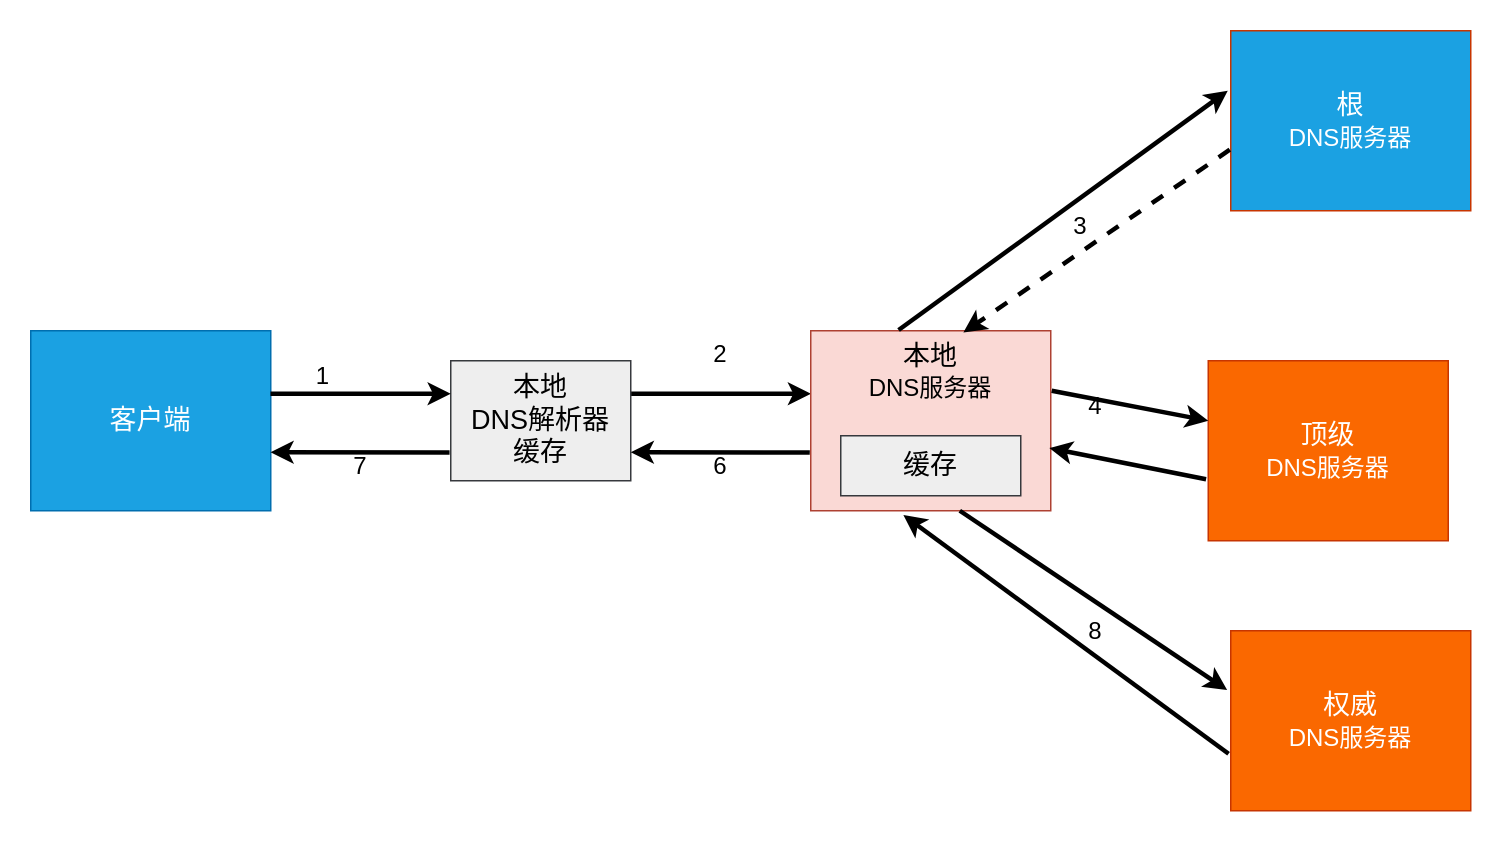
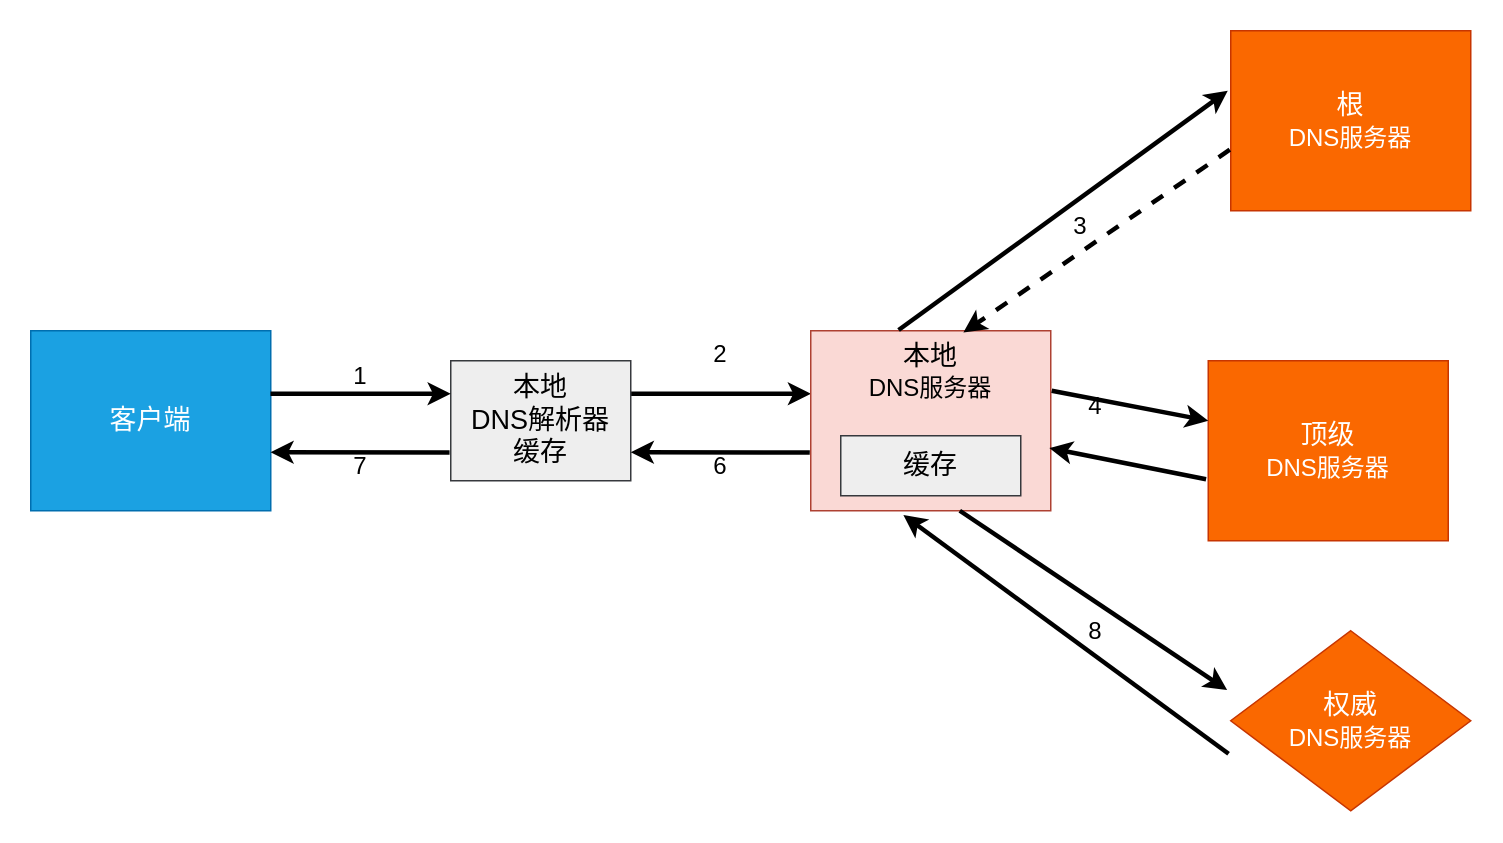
  <mxCell id="0" />
  <mxCell id="1" parent="0" />
  <mxCell id="2" value="&lt;font&gt;&lt;font style=&quot;font-size: 18px&quot;&gt;客户端&lt;/font&gt;&lt;br&gt;&lt;/font&gt;" style="rounded=0;whiteSpace=wrap;html=1;fontSize=16;fillColor=#1ba1e2;strokeColor=#006EAF;fontColor=#ffffff;verticalAlign=middle;" vertex="1" parent="1"><mxGeometry x="20" y="220" width="160" height="120" as="geometry" /></mxCell>
  <mxCell id="3" value="" style="endArrow=classic;html=1;strokeWidth=3;entryX=0.001;entryY=0.35;entryDx=0;entryDy=0;entryPerimeter=0;" edge="1" parent="1" target="4"><mxGeometry width="50" height="50" relative="1" as="geometry"><mxPoint x="420" y="262" as="sourcePoint" /><mxPoint x="720" y="60" as="targetPoint" /><Array as="points" /></mxGeometry></mxCell>
  <mxCell id="4" value="&lt;font&gt;&lt;span style=&quot;font-size: 18px&quot;&gt;本地&lt;br&gt;&lt;/span&gt;DNS服务器&lt;br&gt;&lt;/font&gt;" style="rounded=0;whiteSpace=wrap;html=1;fontSize=16;fillColor=#fad9d5;strokeColor=#ae4132;verticalAlign=top;" vertex="1" parent="1"><mxGeometry x="540" y="220" width="160" height="120" as="geometry" /></mxCell>
  <mxCell id="5" value="&lt;font&gt;&lt;font style=&quot;font-size: 18px&quot;&gt;本地&lt;br&gt;DNS解析器&lt;br&gt;缓存&lt;/font&gt;&lt;br&gt;&lt;/font&gt;" style="rounded=0;whiteSpace=wrap;html=1;fontSize=16;fillColor=#eeeeee;strokeColor=#36393d;" vertex="1" parent="1"><mxGeometry x="300" y="240" width="120" height="80" as="geometry" /></mxCell>
- <mxCell id="6" value="&lt;font&gt;&lt;span style=&quot;font-size: 18px&quot;&gt;根&lt;br&gt;&lt;/span&gt;DNS服务器&lt;br&gt;&lt;/font&gt;" style="rounded=0;whiteSpace=wrap;html=1;fontSize=16;fillColor=#1ba1e2;strokeColor=#C73500;fontColor=#ffffff;" vertex="1" parent="1"><mxGeometry x="820" y="20" width="160" height="120" as="geometry" /></mxCell>
+ <mxCell id="6" value="&lt;font&gt;&lt;span style=&quot;font-size: 18px&quot;&gt;根&lt;br&gt;&lt;/span&gt;DNS服务器&lt;br&gt;&lt;/font&gt;" style="rounded=0;whiteSpace=wrap;html=1;fontSize=16;fillColor=#fa6800;strokeColor=#C73500;fontColor=#ffffff;" vertex="1" parent="1"><mxGeometry x="820" y="20" width="160" height="120" as="geometry" /></mxCell>
  <mxCell id="7" value="&lt;font&gt;&lt;span style=&quot;font-size: 18px&quot;&gt;顶级&lt;br&gt;&lt;/span&gt;DNS服务器&lt;br&gt;&lt;/font&gt;" style="rounded=0;whiteSpace=wrap;html=1;fontSize=16;fillColor=#fa6800;strokeColor=#C73500;fontColor=#ffffff;" vertex="1" parent="1"><mxGeometry x="805" y="240" width="160" height="120" as="geometry" /></mxCell>
- <mxCell id="8" value="&lt;font&gt;&lt;span style=&quot;font-size: 18px&quot;&gt;权威&lt;br&gt;&lt;/span&gt;DNS服务器&lt;br&gt;&lt;/font&gt;" style="rounded=0;whiteSpace=wrap;html=1;fontSize=16;fillColor=#fa6800;strokeColor=#C73500;fontColor=#ffffff;" vertex="1" parent="1"><mxGeometry x="820" y="420" width="160" height="120" as="geometry" /></mxCell>
+ <mxCell id="8" value="&lt;font&gt;&lt;span style=&quot;font-size: 18px&quot;&gt;权威&lt;br&gt;&lt;/span&gt;DNS服务器&lt;br&gt;&lt;/font&gt;" style="rhombus;whiteSpace=wrap;html=1;fontSize=16;fillColor=#fa6800;strokeColor=#C73500;fontColor=#ffffff;" vertex="1" parent="1"><mxGeometry x="820" y="420" width="160" height="120" as="geometry" /></mxCell>
  <mxCell id="9" value="&lt;font&gt;&lt;span style=&quot;font-size: 18px&quot;&gt;缓存&lt;/span&gt;&lt;br&gt;&lt;/font&gt;" style="rounded=0;whiteSpace=wrap;html=1;fontSize=16;fillColor=#eeeeee;strokeColor=#36393d;" vertex="1" parent="1"><mxGeometry x="560" y="290" width="120" height="40" as="geometry" /></mxCell>
  <mxCell id="10" value="" style="endArrow=classic;html=1;strokeWidth=3;exitX=0.366;exitY=-0.004;exitDx=0;exitDy=0;exitPerimeter=0;" edge="1" parent="1" source="4"><mxGeometry width="50" height="50" relative="1" as="geometry"><mxPoint x="670" y="130" as="sourcePoint" /><mxPoint x="818" y="60" as="targetPoint" /><Array as="points" /></mxGeometry></mxCell>
  <mxCell id="11" value="" style="endArrow=classic;html=1;strokeWidth=3;exitX=-0.004;exitY=0.661;exitDx=0;exitDy=0;exitPerimeter=0;entryX=0.636;entryY=0.01;entryDx=0;entryDy=0;entryPerimeter=0;dashed=1;" edge="1" parent="1" source="6" target="4"><mxGeometry width="50" height="50" relative="1" as="geometry"><mxPoint x="750" y="290" as="sourcePoint" /><mxPoint x="701" y="220" as="targetPoint" /><Array as="points" /></mxGeometry></mxCell>
  <mxCell id="12" value="&lt;font style=&quot;font-size: 16px&quot;&gt;2&lt;/font&gt;" style="text;html=1;strokeColor=none;fillColor=none;align=center;verticalAlign=middle;whiteSpace=wrap;rounded=0;" vertex="1" parent="1"><mxGeometry x="460" y="225" width="40" height="20" as="geometry" /></mxCell>
  <mxCell id="13" value="&lt;font style=&quot;font-size: 16px&quot;&gt;3&lt;/font&gt;" style="text;html=1;strokeColor=none;fillColor=none;align=center;verticalAlign=middle;whiteSpace=wrap;rounded=0;" vertex="1" parent="1"><mxGeometry x="700" y="140" width="40" height="20" as="geometry" /></mxCell>
  <mxCell id="14" value="" style="endArrow=classic;html=1;strokeWidth=3;exitX=1.004;exitY=0.333;exitDx=0;exitDy=0;entryX=0;entryY=0.333;entryDx=0;entryDy=0;entryPerimeter=0;exitPerimeter=0;" edge="1" parent="1" source="4" target="7"><mxGeometry width="50" height="50" relative="1" as="geometry"><mxPoint x="710" y="280" as="sourcePoint" /><mxPoint x="828" y="160" as="targetPoint" /><Array as="points" /></mxGeometry></mxCell>
  <mxCell id="15" value="" style="endArrow=classic;html=1;strokeWidth=3;exitX=-0.009;exitY=0.658;exitDx=0;exitDy=0;entryX=0.994;entryY=0.652;entryDx=0;entryDy=0;entryPerimeter=0;exitPerimeter=0;" edge="1" parent="1" source="7" target="4"><mxGeometry width="50" height="50" relative="1" as="geometry"><mxPoint x="710.64" y="269.96" as="sourcePoint" /><mxPoint x="830" y="269.96" as="targetPoint" /><Array as="points" /></mxGeometry></mxCell>
  <mxCell id="16" value="&lt;font style=&quot;font-size: 16px&quot;&gt;4&lt;/font&gt;" style="text;html=1;strokeColor=none;fillColor=none;align=center;verticalAlign=middle;whiteSpace=wrap;rounded=0;" vertex="1" parent="1"><mxGeometry x="710" y="260" width="40" height="20" as="geometry" /></mxCell>
  <mxCell id="17" value="" style="endArrow=classic;html=1;strokeWidth=3;exitX=0.621;exitY=1;exitDx=0;exitDy=0;entryX=-0.015;entryY=0.329;entryDx=0;entryDy=0;entryPerimeter=0;exitPerimeter=0;" edge="1" parent="1" source="4" target="8"><mxGeometry width="50" height="50" relative="1" as="geometry"><mxPoint x="680" y="390" as="sourcePoint" /><mxPoint x="799.36" y="390" as="targetPoint" /><Array as="points" /></mxGeometry></mxCell>
  <mxCell id="18" value="" style="endArrow=classic;html=1;strokeWidth=3;exitX=-0.009;exitY=0.683;exitDx=0;exitDy=0;exitPerimeter=0;entryX=0.386;entryY=1.024;entryDx=0;entryDy=0;entryPerimeter=0;" edge="1" parent="1" source="8" target="4"><mxGeometry width="50" height="50" relative="1" as="geometry"><mxPoint x="649.36" y="350" as="sourcePoint" /><mxPoint x="680" y="530" as="targetPoint" /><Array as="points" /></mxGeometry></mxCell>
  <mxCell id="19" value="&lt;font style=&quot;font-size: 16px&quot;&gt;8&lt;/font&gt;" style="text;html=1;strokeColor=none;fillColor=none;align=center;verticalAlign=middle;whiteSpace=wrap;rounded=0;" vertex="1" parent="1"><mxGeometry x="710" y="410" width="40" height="20" as="geometry" /></mxCell>
  <mxCell id="20" value="" style="endArrow=classic;html=1;strokeWidth=3;exitX=-0.004;exitY=0.676;exitDx=0;exitDy=0;exitPerimeter=0;" edge="1" parent="1" source="4"><mxGeometry width="50" height="50" relative="1" as="geometry"><mxPoint x="460" y="467" as="sourcePoint" /><mxPoint x="420" y="301" as="targetPoint" /><Array as="points" /></mxGeometry></mxCell>
  <mxCell id="21" value="&lt;font style=&quot;font-size: 16px&quot;&gt;6&lt;/font&gt;" style="text;html=1;strokeColor=none;fillColor=none;align=center;verticalAlign=middle;whiteSpace=wrap;rounded=0;" vertex="1" parent="1"><mxGeometry x="460" y="300" width="40" height="20" as="geometry" /></mxCell>
  <mxCell id="22" value="" style="endArrow=classic;html=1;strokeWidth=3;entryX=0.001;entryY=0.35;entryDx=0;entryDy=0;entryPerimeter=0;" edge="1" parent="1"><mxGeometry width="50" height="50" relative="1" as="geometry"><mxPoint x="179.84" y="262" as="sourcePoint" /><mxPoint x="300" y="262" as="targetPoint" /><Array as="points" /></mxGeometry></mxCell>
- <mxCell id="23" value="&lt;font style=&quot;font-size: 16px&quot;&gt;1&lt;/font&gt;" style="text;html=1;strokeColor=none;fillColor=none;align=center;verticalAlign=middle;whiteSpace=wrap;rounded=0;" vertex="1" parent="1"><mxGeometry x="194.84" y="240" width="40" height="20" as="geometry" /></mxCell>
+ <mxCell id="23" value="&lt;font style=&quot;font-size: 16px&quot;&gt;1&lt;/font&gt;" style="text;html=1;strokeColor=none;fillColor=none;align=center;verticalAlign=middle;whiteSpace=wrap;rounded=0;" vertex="1" parent="1"><mxGeometry x="219.84" y="240" width="40" height="20" as="geometry" /></mxCell>
  <mxCell id="24" value="" style="endArrow=classic;html=1;strokeWidth=3;exitX=-0.004;exitY=0.676;exitDx=0;exitDy=0;exitPerimeter=0;" edge="1" parent="1"><mxGeometry width="50" height="50" relative="1" as="geometry"><mxPoint x="299.2" y="301.12" as="sourcePoint" /><mxPoint x="179.84" y="301" as="targetPoint" /><Array as="points" /></mxGeometry></mxCell>
  <mxCell id="25" value="&lt;font style=&quot;font-size: 16px&quot;&gt;7&lt;/font&gt;" style="text;html=1;strokeColor=none;fillColor=none;align=center;verticalAlign=middle;whiteSpace=wrap;rounded=0;" vertex="1" parent="1"><mxGeometry x="219.84" y="300" width="40" height="20" as="geometry" /></mxCell>
